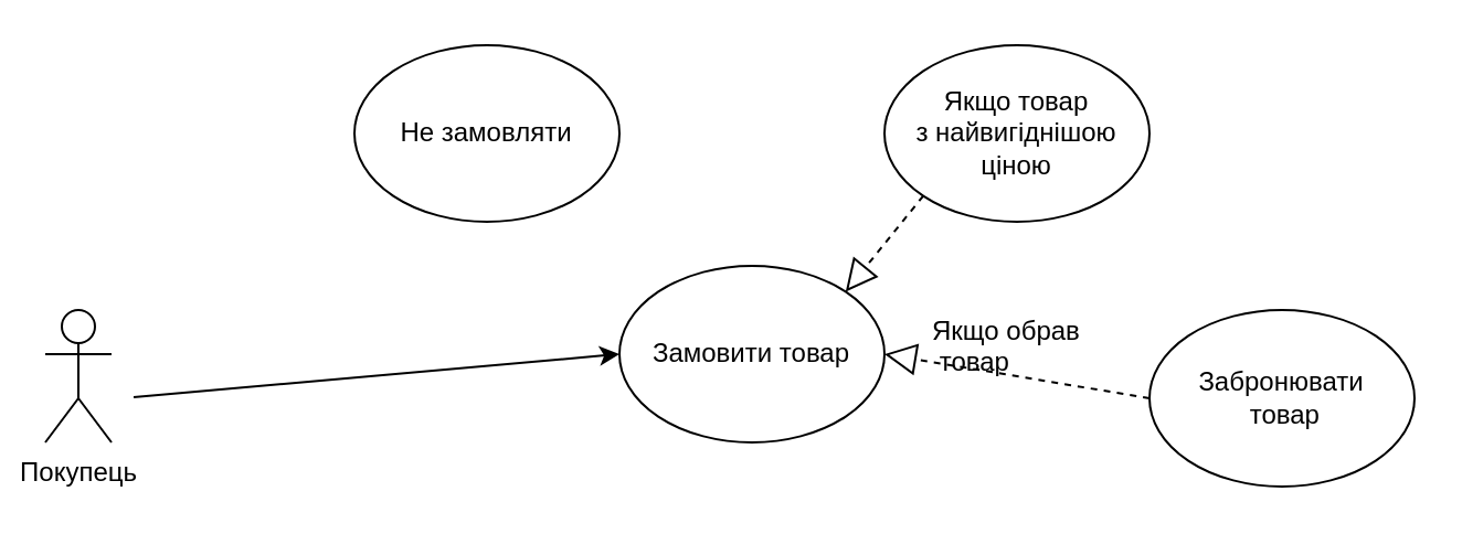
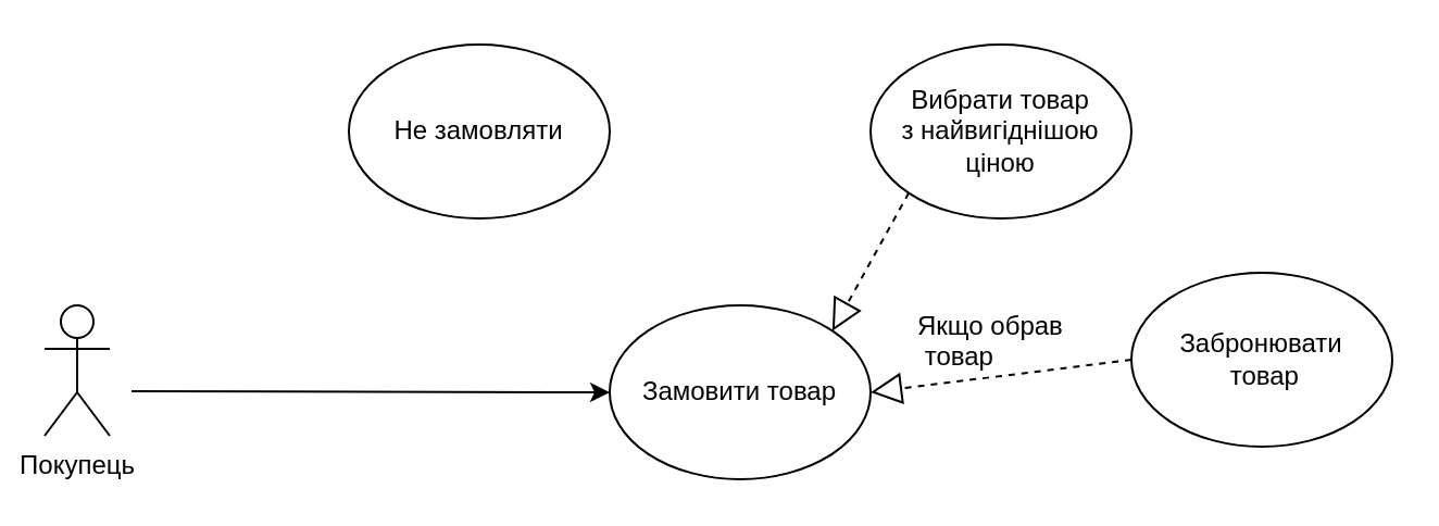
  <mxCell id="0" />
  <mxCell id="1" parent="0" />
  <mxCell id="2" value="Покупець&lt;br&gt;" style="shape=umlActor;verticalLabelPosition=bottom;labelBackgroundColor=#ffffff;verticalAlign=top;html=1;outlineConnect=0;" parent="1" vertex="1"><mxGeometry x="20" y="140" width="30" height="60" as="geometry" /></mxCell>
  <mxCell id="3" value="" style="endArrow=classic;html=1;entryX=0;entryY=0.5;entryDx=0;entryDy=0;" parent="1" target="4" edge="1"><mxGeometry width="50" height="50" relative="1" as="geometry"><mxPoint x="60" y="179.5" as="sourcePoint" /><mxPoint x="160" y="179.5" as="targetPoint" /></mxGeometry></mxCell>
- <mxCell id="4" value="Замовити товар" style="ellipse;whiteSpace=wrap;html=1;" parent="1" vertex="1"><mxGeometry x="280" y="120" width="120" height="80" as="geometry" /></mxCell>
- <mxCell id="5" value="Якщо товар&lt;br&gt;з найвигіднішою&lt;br&gt;ціною" style="ellipse;whiteSpace=wrap;html=1;" parent="1" vertex="1"><mxGeometry x="400" y="20" width="120" height="80" as="geometry" /></mxCell>
+ <mxCell id="4" value="Замовити товар" style="ellipse;whiteSpace=wrap;html=1;" parent="1" vertex="1"><mxGeometry x="280" y="140" width="120" height="80" as="geometry" /></mxCell>
+ <mxCell id="5" value="Вибрати товар&lt;br&gt;з найвигіднішою&lt;br&gt;ціною" style="ellipse;whiteSpace=wrap;html=1;" parent="1" vertex="1"><mxGeometry x="400" y="20" width="120" height="80" as="geometry" /></mxCell>
  <mxCell id="6" value="Не замовляти" style="ellipse;whiteSpace=wrap;html=1;" parent="1" vertex="1"><mxGeometry x="160" y="20" width="120" height="80" as="geometry" /></mxCell>
- <mxCell id="7" value="Забронювати&lt;br&gt;&amp;nbsp;товар" style="ellipse;whiteSpace=wrap;html=1;" parent="1" vertex="1"><mxGeometry x="520" y="140" width="120" height="80" as="geometry" /></mxCell>
+ <mxCell id="7" value="Забронювати&lt;br&gt;&amp;nbsp;товар" style="ellipse;whiteSpace=wrap;html=1;" parent="1" vertex="1"><mxGeometry x="520" y="125" width="120" height="80" as="geometry" /></mxCell>
  <mxCell id="8" value="Якщо обрав&lt;br&gt;&amp;nbsp;товар" style="text;html=1;resizable=0;points=[];autosize=1;align=left;verticalAlign=top;spacingTop=-4;" parent="1" vertex="1"><mxGeometry x="420" y="140" width="80" height="30" as="geometry" /></mxCell>
  <mxCell id="9" value="" style="endArrow=block;dashed=1;endFill=0;endSize=12;html=1;exitX=0;exitY=1;exitDx=0;exitDy=0;entryX=1;entryY=0;entryDx=0;entryDy=0;" edge="1" parent="1" source="5" target="4"><mxGeometry width="160" relative="1" as="geometry"><mxPoint x="100" y="340" as="sourcePoint" /><mxPoint x="260" y="340" as="targetPoint" /></mxGeometry></mxCell>
  <mxCell id="10" value="" style="endArrow=block;dashed=1;endFill=0;endSize=12;html=1;exitX=0;exitY=0.5;exitDx=0;exitDy=0;entryX=1;entryY=0.5;entryDx=0;entryDy=0;" edge="1" parent="1" source="7" target="4"><mxGeometry width="160" relative="1" as="geometry"><mxPoint x="437.574" y="108.284" as="sourcePoint" /><mxPoint x="402.426" y="171.716" as="targetPoint" /></mxGeometry></mxCell>
